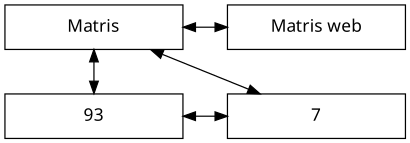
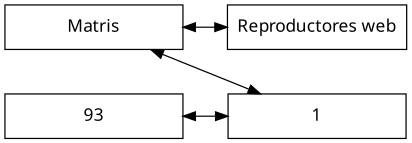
  digraph {
    fontname="Noto Sans"
    nodesep=0.5
    rankdir=LR
    node [fontname="Noto Sans" shape=rectangle]
    edge [dir=both fontname="Noto Sans"]
    n1 [height=0.5 label=Matris width=2]
    n2 [height=0.5 label=93 width=2]
-   n3 [height=0.5 label="Matris web" width=2]
-   n4 [height=0.5 label=7 width=2]
+   n3 [height=0.5 label="Reproductores web" width=2]
+   n4 [height=0.5 label=1 width=2]
    subgraph sub_1 {
      rank=same
      n1
      n2
    }
    subgraph sub_2 {
      rank=same
      n3
      n4
    }
-   n1 -> n2
    n1 -> n3
    n1 -> n4 [constraint=false]
    n2 -> n4
  }
